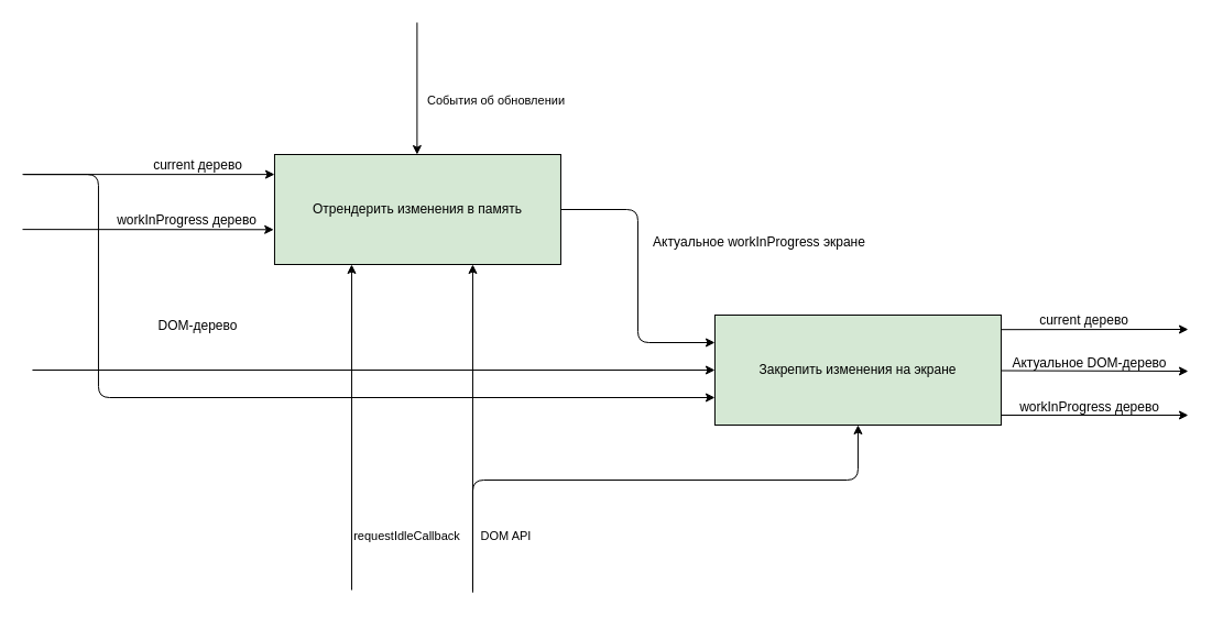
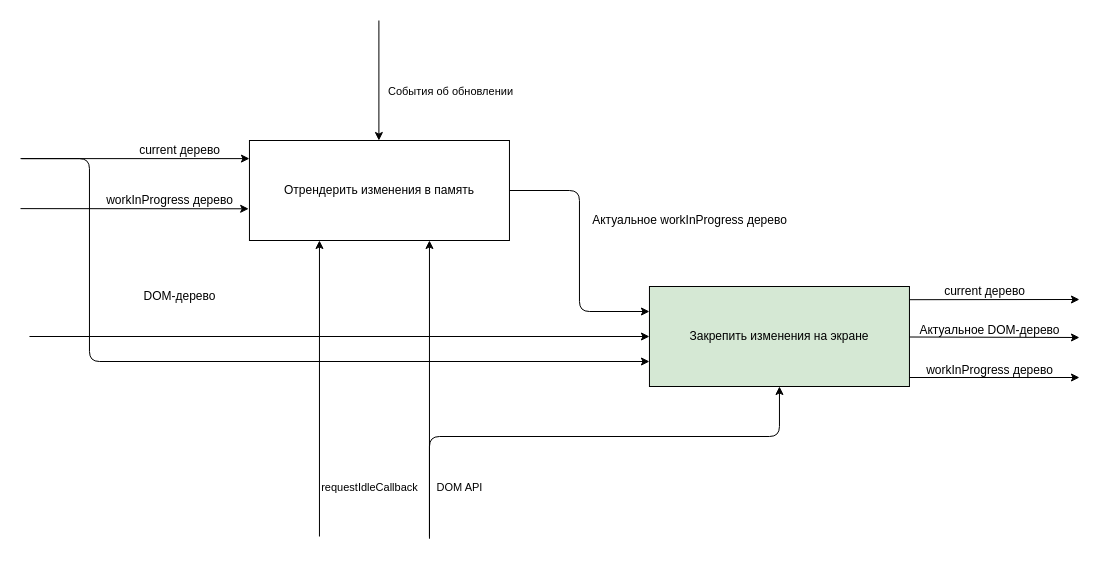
  <mxCell id="0" />
  <mxCell id="1" parent="0" />
  <mxCell id="2" style="edgeStyle=none;html=1;exitX=1;exitY=0.5;exitDx=0;exitDy=0;entryX=0;entryY=0.25;entryDx=0;entryDy=0;" edge="1" parent="1" source="3" target="13"><mxGeometry relative="1" as="geometry"><mxPoint x="738.96" y="190" as="targetPoint" /><Array as="points"><mxPoint x="578.96" y="190" /><mxPoint x="578.96" y="311" /></Array></mxGeometry></mxCell>
- <mxCell id="3" value="Отрендерить изменения в память" style="whiteSpace=wrap;html=1;fillColor=#d5e8d4;" vertex="1" parent="1"><mxGeometry x="248.96" y="140" width="260" height="100" as="geometry" /></mxCell>
+ <mxCell id="3" value="Отрендерить изменения в память" style="whiteSpace=wrap;html=1;" vertex="1" parent="1"><mxGeometry x="248.96" y="140" width="260" height="100" as="geometry" /></mxCell>
  <mxCell id="4" style="edgeStyle=none;html=1;" edge="1" parent="1"><mxGeometry relative="1" as="geometry"><mxPoint x="20" y="158.11" as="sourcePoint" /><mxPoint x="248.96" y="158.11" as="targetPoint" /></mxGeometry></mxCell>
  <mxCell id="5" value="current дерево" style="text;html=1;resizable=0;autosize=1;align=center;verticalAlign=middle;points=[];fillColor=none;strokeColor=none;rounded=0;" vertex="1" parent="1"><mxGeometry x="128.96" y="140" width="100" height="20" as="geometry" /></mxCell>
  <mxCell id="6" style="edgeStyle=none;html=1;entryX=-0.003;entryY=0.683;entryDx=0;entryDy=0;entryPerimeter=0;" edge="1" parent="1" target="3"><mxGeometry relative="1" as="geometry"><mxPoint x="20" y="208.11" as="sourcePoint" /><mxPoint x="168.96" y="207.91" as="targetPoint" /></mxGeometry></mxCell>
  <mxCell id="7" value="workInProgress дерево" style="text;html=1;resizable=0;autosize=1;align=center;verticalAlign=middle;points=[];fillColor=none;strokeColor=none;rounded=0;" vertex="1" parent="1"><mxGeometry x="98.96" y="190" width="140" height="20" as="geometry" /></mxCell>
  <mxCell id="8" style="edgeStyle=none;html=1;" edge="1" parent="1"><mxGeometry relative="1" as="geometry"><mxPoint x="318.96" y="536" as="sourcePoint" /><mxPoint x="318.96" y="240" as="targetPoint" /></mxGeometry></mxCell>
  <mxCell id="9" value="requestIdleCallback" style="edgeLabel;html=1;align=center;verticalAlign=middle;resizable=0;points=[];" vertex="1" connectable="0" parent="8"><mxGeometry x="-0.051" y="-3" relative="1" as="geometry"><mxPoint x="47" y="90" as="offset" /></mxGeometry></mxCell>
  <mxCell id="10" style="edgeStyle=none;html=1;" edge="1" parent="1"><mxGeometry relative="1" as="geometry"><mxPoint x="428.96" y="536" as="sourcePoint" /><mxPoint x="428.96" y="240" as="targetPoint" /></mxGeometry></mxCell>
  <mxCell id="11" value="DOM API" style="edgeLabel;html=1;align=center;verticalAlign=middle;resizable=0;points=[];" vertex="1" connectable="0" parent="10"><mxGeometry x="-0.051" y="-3" relative="1" as="geometry"><mxPoint x="27" y="90" as="offset" /></mxGeometry></mxCell>
  <mxCell id="12" style="edgeStyle=none;html=1;entryX=0;entryY=0.5;entryDx=0;entryDy=0;" edge="1" parent="1" target="13"><mxGeometry relative="1" as="geometry"><mxPoint x="178.96" y="326" as="targetPoint" /><mxPoint x="28.96" y="336" as="sourcePoint" /></mxGeometry></mxCell>
  <mxCell id="13" value="Закрепить изменения на экране" style="whiteSpace=wrap;html=1;fillColor=#d5e8d4;" vertex="1" parent="1"><mxGeometry x="648.96" y="286" width="260" height="100" as="geometry" /></mxCell>
  <mxCell id="14" style="edgeStyle=none;html=1;entryX=0.5;entryY=0;entryDx=0;entryDy=0;" edge="1" parent="1"><mxGeometry relative="1" as="geometry"><mxPoint x="378.4" y="140" as="targetPoint" /><mxPoint x="378.4" y="20" as="sourcePoint" /></mxGeometry></mxCell>
  <mxCell id="15" value="События об обновлении" style="edgeLabel;html=1;align=center;verticalAlign=middle;resizable=0;points=[];" vertex="1" connectable="0" parent="14"><mxGeometry x="0.014" y="-1" relative="1" as="geometry"><mxPoint x="72" y="9" as="offset" /></mxGeometry></mxCell>
- <mxCell id="16" value="Актуальное workInProgress экране" style="text;html=1;resizable=0;autosize=1;align=center;verticalAlign=middle;points=[];fillColor=none;strokeColor=none;rounded=0;" vertex="1" parent="1"><mxGeometry x="583.96" y="210" width="210" height="20" as="geometry" /></mxCell>
+ <mxCell id="16" value="Актуальное workInProgress дерево" style="text;html=1;resizable=0;autosize=1;align=center;verticalAlign=middle;points=[];fillColor=none;strokeColor=none;rounded=0;" vertex="1" parent="1"><mxGeometry x="583.96" y="210" width="210" height="20" as="geometry" /></mxCell>
  <mxCell id="17" style="edgeStyle=none;html=1;entryX=0;entryY=0.75;entryDx=0;entryDy=0;" edge="1" parent="1" target="13"><mxGeometry relative="1" as="geometry"><mxPoint x="20.96" y="158.11" as="sourcePoint" /><mxPoint x="88.96" y="291.11" as="targetPoint" /><Array as="points"><mxPoint x="88.96" y="158.11" /><mxPoint x="88.96" y="361" /></Array></mxGeometry></mxCell>
  <mxCell id="18" style="edgeStyle=none;html=1;entryX=0.5;entryY=1;entryDx=0;entryDy=0;" edge="1" parent="1" target="13"><mxGeometry relative="1" as="geometry"><mxPoint x="428.96" y="538.222" as="sourcePoint" /><mxPoint x="438.96" y="250" as="targetPoint" /><Array as="points"><mxPoint x="428.96" y="436" /><mxPoint x="778.96" y="436" /></Array></mxGeometry></mxCell>
  <mxCell id="19" value="DOM-дерево" style="text;html=1;resizable=0;autosize=1;align=center;verticalAlign=middle;points=[];fillColor=none;strokeColor=none;rounded=0;" vertex="1" parent="1"><mxGeometry x="133.96" y="286" width="90" height="20" as="geometry" /></mxCell>
  <mxCell id="20" style="edgeStyle=none;html=1;" edge="1" parent="1"><mxGeometry relative="1" as="geometry"><mxPoint x="908.96" y="299.2" as="sourcePoint" /><mxPoint x="1078.96" y="299" as="targetPoint" /></mxGeometry></mxCell>
  <mxCell id="21" style="edgeStyle=none;html=1;" edge="1" parent="1"><mxGeometry relative="1" as="geometry"><mxPoint x="908.96" y="336.5" as="sourcePoint" /><mxPoint x="1078.96" y="337" as="targetPoint" /></mxGeometry></mxCell>
  <mxCell id="22" style="edgeStyle=none;html=1;entryX=0;entryY=0.5;entryDx=0;entryDy=0;" edge="1" parent="1"><mxGeometry relative="1" as="geometry"><mxPoint x="908.96" y="377" as="sourcePoint" /><mxPoint x="1078.96" y="377" as="targetPoint" /></mxGeometry></mxCell>
  <mxCell id="23" value="workInProgress дерево" style="text;html=1;resizable=0;autosize=1;align=center;verticalAlign=middle;points=[];fillColor=none;strokeColor=none;rounded=0;" vertex="1" parent="1"><mxGeometry x="918.96" y="360" width="140" height="20" as="geometry" /></mxCell>
  <mxCell id="24" value="Актуальное DOM-дерево" style="text;html=1;resizable=0;autosize=1;align=center;verticalAlign=middle;points=[];fillColor=none;strokeColor=none;rounded=0;" vertex="1" parent="1"><mxGeometry x="908.96" y="320" width="160" height="20" as="geometry" /></mxCell>
  <mxCell id="25" value="current дерево" style="text;html=1;resizable=0;autosize=1;align=center;verticalAlign=middle;points=[];fillColor=none;strokeColor=none;rounded=0;" vertex="1" parent="1"><mxGeometry x="933.96" y="281" width="100" height="20" as="geometry" /></mxCell>
